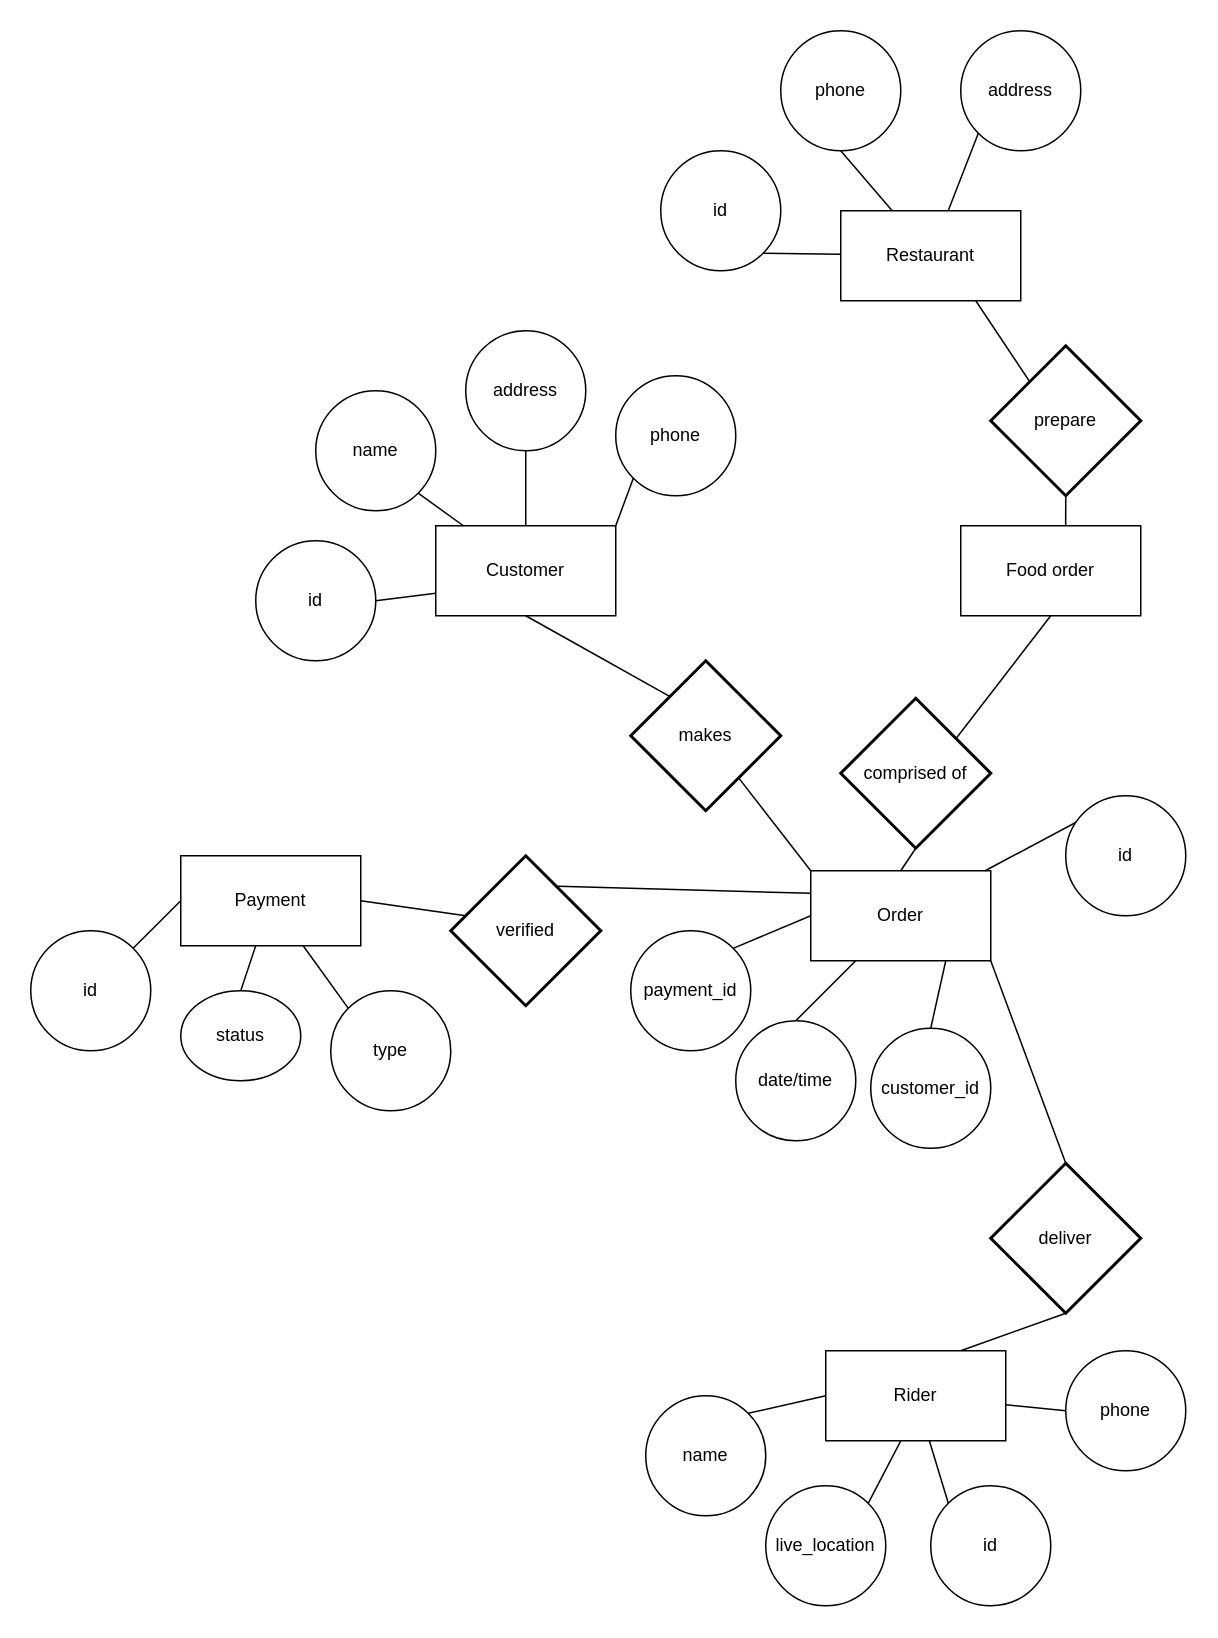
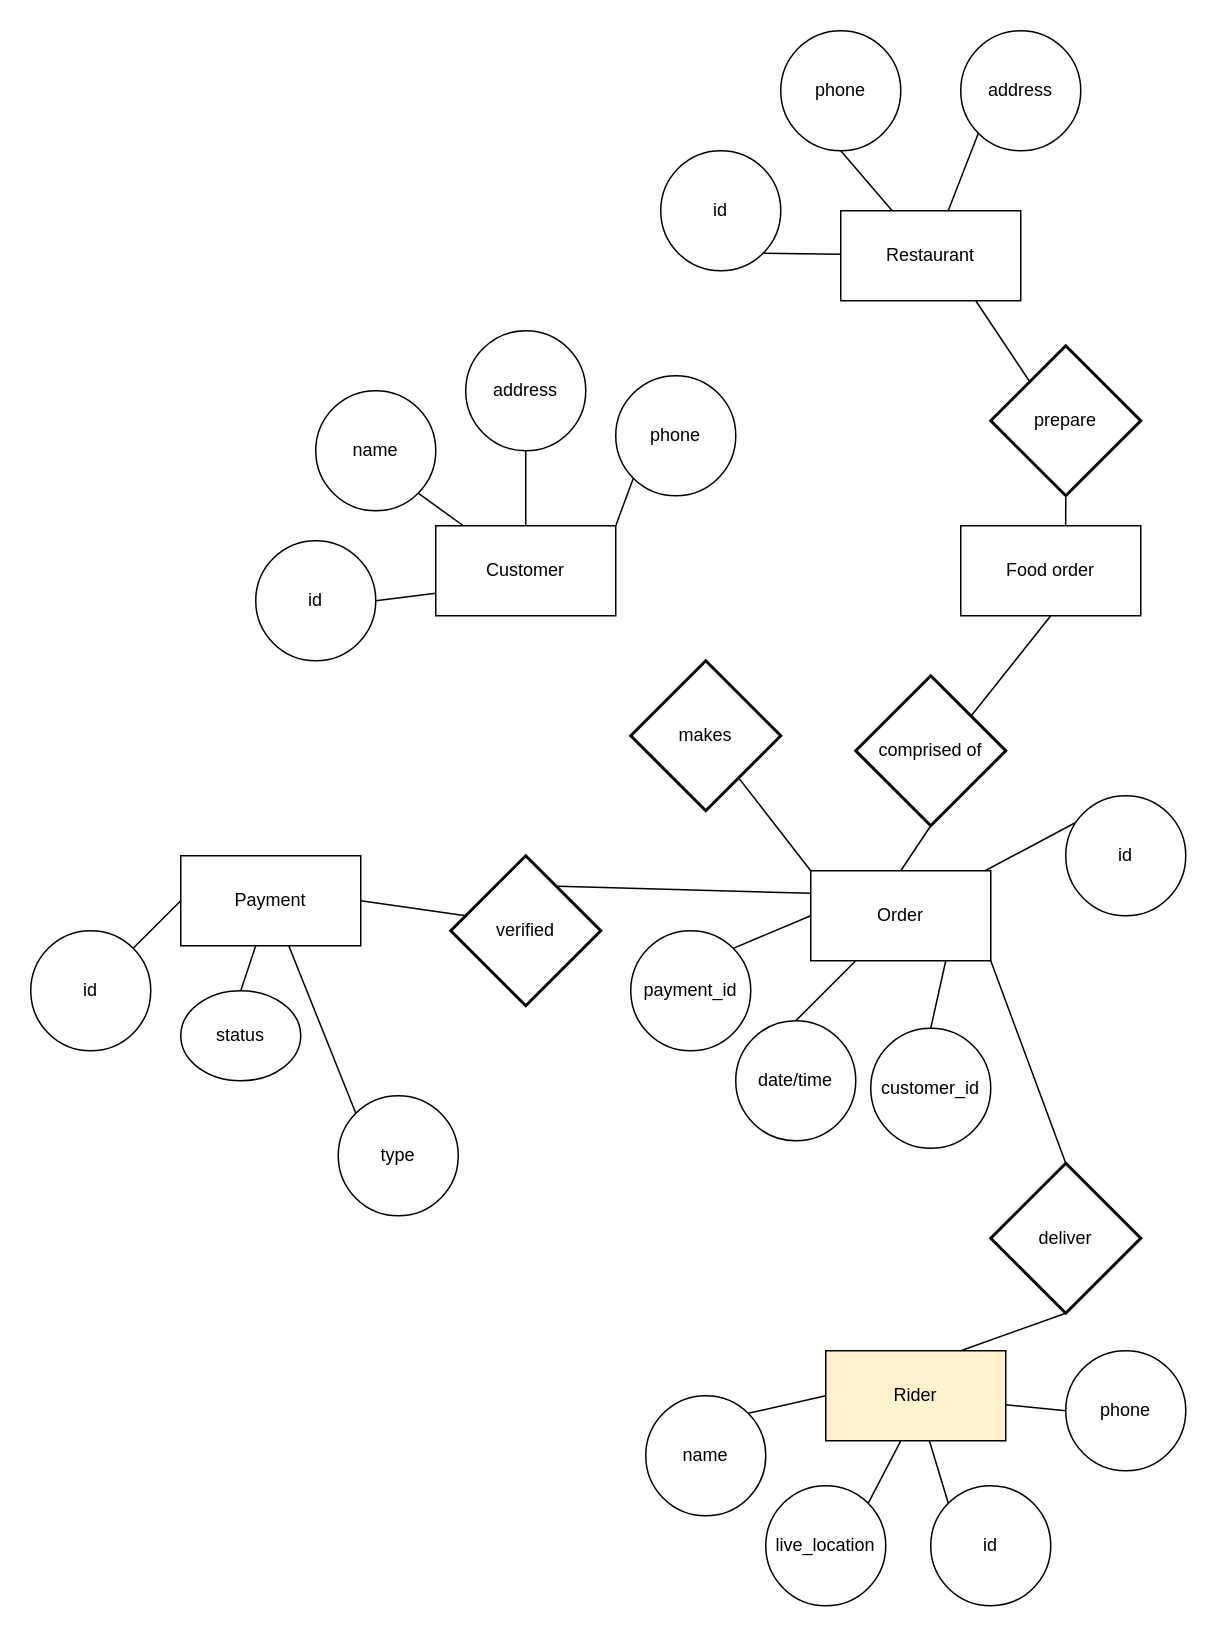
  <mxCell id="0" />
  <mxCell id="1" parent="0" />
- <mxCell id="2" style="edgeStyle=none;rounded=0;orthogonalLoop=1;jettySize=auto;html=1;exitX=0.5;exitY=1;exitDx=0;exitDy=0;entryX=0.28;entryY=0.249;entryDx=0;entryDy=0;entryPerimeter=0;endArrow=none;endFill=0;" edge="1" parent="1" source="3" target="47"><mxGeometry relative="1" as="geometry" /></mxCell>
  <mxCell id="3" value="Customer" style="whiteSpace=wrap;html=1;" vertex="1" parent="1"><mxGeometry x="290" y="350" width="120" height="60" as="geometry" /></mxCell>
  <mxCell id="4" style="edgeStyle=none;rounded=0;orthogonalLoop=1;jettySize=auto;html=1;exitX=0.75;exitY=1;exitDx=0;exitDy=0;entryX=0.3;entryY=0.3;entryDx=0;entryDy=0;entryPerimeter=0;endArrow=none;endFill=0;" edge="1" parent="1" source="5" target="58"><mxGeometry relative="1" as="geometry" /></mxCell>
  <mxCell id="5" value="Restaurant" style="whiteSpace=wrap;html=1;" vertex="1" parent="1"><mxGeometry x="560" y="140" width="120" height="60" as="geometry" /></mxCell>
  <mxCell id="6" style="edgeStyle=none;rounded=0;orthogonalLoop=1;jettySize=auto;html=1;exitX=0.5;exitY=1;exitDx=0;exitDy=0;entryX=0.765;entryY=0.273;entryDx=0;entryDy=0;entryPerimeter=0;endArrow=none;endFill=0;" edge="1" parent="1" source="7" target="56"><mxGeometry relative="1" as="geometry" /></mxCell>
  <mxCell id="7" value="Food order" style="whiteSpace=wrap;html=1;" vertex="1" parent="1"><mxGeometry x="640" y="350" width="120" height="60" as="geometry" /></mxCell>
  <mxCell id="8" style="edgeStyle=none;rounded=0;orthogonalLoop=1;jettySize=auto;html=1;exitX=0;exitY=0;exitDx=0;exitDy=0;entryX=0.714;entryY=0.774;entryDx=0;entryDy=0;entryPerimeter=0;endArrow=none;endFill=0;" edge="1" parent="1" source="10" target="47"><mxGeometry relative="1" as="geometry" /></mxCell>
  <mxCell id="9" style="edgeStyle=none;rounded=0;orthogonalLoop=1;jettySize=auto;html=1;exitX=0;exitY=0.25;exitDx=0;exitDy=0;entryX=0.6;entryY=0.2;entryDx=0;entryDy=0;entryPerimeter=0;endArrow=none;endFill=0;" edge="1" parent="1" source="10" target="52"><mxGeometry relative="1" as="geometry" /></mxCell>
  <mxCell id="10" value="Order" style="whiteSpace=wrap;html=1;" vertex="1" parent="1"><mxGeometry x="540" y="580" width="120" height="60" as="geometry" /></mxCell>
  <mxCell id="11" style="edgeStyle=none;rounded=0;orthogonalLoop=1;jettySize=auto;html=1;exitX=1;exitY=0.5;exitDx=0;exitDy=0;entryX=0.1;entryY=0.4;entryDx=0;entryDy=0;entryPerimeter=0;endArrow=none;endFill=0;" edge="1" parent="1" source="12" target="52"><mxGeometry relative="1" as="geometry" /></mxCell>
  <mxCell id="12" value="Payment" style="whiteSpace=wrap;html=1;" vertex="1" parent="1"><mxGeometry x="120" y="570" width="120" height="60" as="geometry" /></mxCell>
  <mxCell id="13" style="edgeStyle=none;rounded=0;orthogonalLoop=1;jettySize=auto;html=1;exitX=0.75;exitY=0;exitDx=0;exitDy=0;entryX=0.5;entryY=1;entryDx=0;entryDy=0;entryPerimeter=0;endArrow=none;endFill=0;" edge="1" parent="1" source="14" target="54"><mxGeometry relative="1" as="geometry" /></mxCell>
- <mxCell id="14" value="Rider" style="whiteSpace=wrap;html=1;" vertex="1" parent="1"><mxGeometry x="550" y="900" width="120" height="60" as="geometry" /></mxCell>
+ <mxCell id="14" value="Rider" style="whiteSpace=wrap;html=1;fillColor=#fff2cc;" vertex="1" parent="1"><mxGeometry x="550" y="900" width="120" height="60" as="geometry" /></mxCell>
  <mxCell id="15" style="edgeStyle=none;rounded=0;orthogonalLoop=1;jettySize=auto;html=1;exitX=1;exitY=0.5;exitDx=0;exitDy=0;entryX=0;entryY=0.75;entryDx=0;entryDy=0;endArrow=none;endFill=0;" edge="1" parent="1" source="16" target="3"><mxGeometry relative="1" as="geometry" /></mxCell>
  <mxCell id="16" value="id" style="ellipse;whiteSpace=wrap;html=1;" vertex="1" parent="1"><mxGeometry x="170" y="360" width="80" height="80" as="geometry" /></mxCell>
  <mxCell id="17" style="edgeStyle=none;rounded=0;orthogonalLoop=1;jettySize=auto;html=1;exitX=1;exitY=1;exitDx=0;exitDy=0;endArrow=none;endFill=0;" edge="1" parent="1" source="18" target="3"><mxGeometry relative="1" as="geometry" /></mxCell>
  <mxCell id="18" value="name" style="ellipse;whiteSpace=wrap;html=1;" vertex="1" parent="1"><mxGeometry x="210" y="260" width="80" height="80" as="geometry" /></mxCell>
  <mxCell id="19" style="edgeStyle=none;rounded=0;orthogonalLoop=1;jettySize=auto;html=1;exitX=0.5;exitY=1;exitDx=0;exitDy=0;endArrow=none;endFill=0;" edge="1" parent="1" source="20" target="3"><mxGeometry relative="1" as="geometry" /></mxCell>
  <mxCell id="20" value="address" style="ellipse;whiteSpace=wrap;html=1;" vertex="1" parent="1"><mxGeometry y="220" width="80" height="80" as="geometry" x="310" /></mxCell>
  <mxCell id="21" style="rounded=0;orthogonalLoop=1;jettySize=auto;html=1;exitX=0;exitY=1;exitDx=0;exitDy=0;entryX=1;entryY=0;entryDx=0;entryDy=0;endArrow=none;endFill=0;" edge="1" parent="1" source="22" target="3"><mxGeometry relative="1" as="geometry" /></mxCell>
  <mxCell id="22" value="phone" style="ellipse;whiteSpace=wrap;html=1;" vertex="1" parent="1"><mxGeometry x="410" width="80" height="80" as="geometry" y="250" /></mxCell>
  <mxCell id="23" style="edgeStyle=none;rounded=0;orthogonalLoop=1;jettySize=auto;html=1;exitX=0.5;exitY=1;exitDx=0;exitDy=0;endArrow=none;endFill=0;" edge="1" parent="1" source="24" target="5"><mxGeometry relative="1" as="geometry" /></mxCell>
  <mxCell id="24" value="phone" style="ellipse;whiteSpace=wrap;html=1;" vertex="1" parent="1"><mxGeometry x="520" y="20" width="80" height="80" as="geometry" /></mxCell>
  <mxCell id="25" style="edgeStyle=none;rounded=0;orthogonalLoop=1;jettySize=auto;html=1;exitX=0;exitY=1;exitDx=0;exitDy=0;endArrow=none;endFill=0;" edge="1" parent="1" source="26" target="5"><mxGeometry relative="1" as="geometry" /></mxCell>
  <mxCell id="26" value="address" style="ellipse;whiteSpace=wrap;html=1;" vertex="1" parent="1"><mxGeometry x="640" y="20" width="80" height="80" as="geometry" /></mxCell>
  <mxCell id="27" style="edgeStyle=none;rounded=0;orthogonalLoop=1;jettySize=auto;html=1;exitX=1;exitY=0;exitDx=0;exitDy=0;entryX=0;entryY=0.5;entryDx=0;entryDy=0;endArrow=none;endFill=0;" edge="1" parent="1" source="28" target="14"><mxGeometry relative="1" as="geometry" /></mxCell>
  <mxCell id="28" value="name" style="ellipse;whiteSpace=wrap;html=1;" vertex="1" parent="1"><mxGeometry x="430" y="930" width="80" height="80" as="geometry" /></mxCell>
  <mxCell id="29" style="edgeStyle=none;rounded=0;orthogonalLoop=1;jettySize=auto;html=1;exitX=0;exitY=0.5;exitDx=0;exitDy=0;endArrow=none;endFill=0;" edge="1" parent="1" source="30" target="14"><mxGeometry relative="1" as="geometry" /></mxCell>
  <mxCell id="30" value="phone" style="ellipse;whiteSpace=wrap;html=1;" vertex="1" parent="1"><mxGeometry x="710" y="900" width="80" height="80" as="geometry" /></mxCell>
  <mxCell id="31" style="edgeStyle=none;rounded=0;orthogonalLoop=1;jettySize=auto;html=1;exitX=1;exitY=0;exitDx=0;exitDy=0;entryX=0.416;entryY=1.005;entryDx=0;entryDy=0;entryPerimeter=0;endArrow=none;endFill=0;" edge="1" parent="1" source="32" target="14"><mxGeometry relative="1" as="geometry" /></mxCell>
  <mxCell id="32" value="live_location" style="ellipse;whiteSpace=wrap;html=1;" vertex="1" parent="1"><mxGeometry x="510" y="990" width="80" height="80" as="geometry" /></mxCell>
  <mxCell id="33" style="edgeStyle=none;rounded=0;orthogonalLoop=1;jettySize=auto;html=1;exitX=1;exitY=0;exitDx=0;exitDy=0;entryX=0;entryY=0.5;entryDx=0;entryDy=0;endArrow=none;endFill=0;" edge="1" parent="1" source="34" target="12"><mxGeometry relative="1" as="geometry" /></mxCell>
  <mxCell id="34" value="id" style="ellipse;whiteSpace=wrap;html=1;" vertex="1" parent="1"><mxGeometry x="20" y="620" width="80" height="80" as="geometry" /></mxCell>
  <mxCell id="35" style="edgeStyle=none;rounded=0;orthogonalLoop=1;jettySize=auto;html=1;exitX=0;exitY=0;exitDx=0;exitDy=0;endArrow=none;endFill=0;" edge="1" parent="1" source="36" target="14"><mxGeometry relative="1" as="geometry" /></mxCell>
  <mxCell id="36" value="id" style="ellipse;whiteSpace=wrap;html=1;" vertex="1" parent="1"><mxGeometry x="620" y="990" width="80" height="80" as="geometry" /></mxCell>
  <mxCell id="37" style="edgeStyle=none;rounded=0;orthogonalLoop=1;jettySize=auto;html=1;exitX=1;exitY=1;exitDx=0;exitDy=0;endArrow=none;endFill=0;" edge="1" parent="1" source="38" target="5"><mxGeometry relative="1" as="geometry" /></mxCell>
  <mxCell id="38" value="id" style="ellipse;whiteSpace=wrap;html=1;" vertex="1" parent="1"><mxGeometry x="440" y="100" width="80" height="80" as="geometry" /></mxCell>
  <mxCell id="39" style="edgeStyle=none;rounded=0;orthogonalLoop=1;jettySize=auto;html=1;exitX=0.5;exitY=0;exitDx=0;exitDy=0;endArrow=none;endFill=0;" edge="1" parent="1" source="40" target="12"><mxGeometry relative="1" as="geometry" /></mxCell>
  <mxCell id="40" value="status" style="ellipse;whiteSpace=wrap;html=1;" vertex="1" parent="1"><mxGeometry x="120" y="660" width="80" height="60" as="geometry" /></mxCell>
  <mxCell id="41" style="edgeStyle=none;rounded=0;orthogonalLoop=1;jettySize=auto;html=1;exitX=0.5;exitY=0;exitDx=0;exitDy=0;endArrow=none;endFill=0;" edge="1" parent="1" source="42" target="10"><mxGeometry relative="1" as="geometry" /></mxCell>
  <mxCell id="42" value="id" style="ellipse;whiteSpace=wrap;html=1;" vertex="1" parent="1"><mxGeometry x="710" y="530" width="80" height="80" as="geometry" /></mxCell>
  <mxCell id="43" style="edgeStyle=none;rounded=0;orthogonalLoop=1;jettySize=auto;html=1;exitX=0.5;exitY=0;exitDx=0;exitDy=0;entryX=0.75;entryY=1;entryDx=0;entryDy=0;endArrow=none;endFill=0;" edge="1" parent="1" source="44" target="10"><mxGeometry relative="1" as="geometry" /></mxCell>
  <mxCell id="44" value="customer_id" style="ellipse;whiteSpace=wrap;html=1;" vertex="1" parent="1"><mxGeometry x="580" y="685" width="80" height="80" as="geometry" /></mxCell>
  <mxCell id="45" style="edgeStyle=none;rounded=0;orthogonalLoop=1;jettySize=auto;html=1;exitX=0.5;exitY=0;exitDx=0;exitDy=0;endArrow=none;endFill=0;" edge="1" parent="1" source="46" target="10"><mxGeometry relative="1" as="geometry" /></mxCell>
  <mxCell id="46" value="date/time" style="ellipse;whiteSpace=wrap;html=1;" vertex="1" parent="1"><mxGeometry x="490" y="680" width="80" height="80" as="geometry" /></mxCell>
  <mxCell id="47" value="makes" style="strokeWidth=2;html=1;shape=mxgraph.flowchart.decision;whiteSpace=wrap;" vertex="1" parent="1"><mxGeometry x="420" y="440" width="100" height="100" as="geometry" /></mxCell>
  <mxCell id="48" style="edgeStyle=none;rounded=0;orthogonalLoop=1;jettySize=auto;html=1;exitX=1;exitY=0;exitDx=0;exitDy=0;entryX=0;entryY=0.5;entryDx=0;entryDy=0;endArrow=none;endFill=0;" edge="1" parent="1" source="49" target="10"><mxGeometry relative="1" as="geometry" /></mxCell>
  <mxCell id="49" value="payment_id" style="ellipse;whiteSpace=wrap;html=1;" vertex="1" parent="1"><mxGeometry x="420" y="620" width="80" height="80" as="geometry" /></mxCell>
  <mxCell id="50" style="edgeStyle=none;rounded=0;orthogonalLoop=1;jettySize=auto;html=1;exitX=0;exitY=0;exitDx=0;exitDy=0;endArrow=none;endFill=0;" edge="1" parent="1" source="51" target="12"><mxGeometry relative="1" as="geometry" /></mxCell>
- <mxCell id="51" value="type" style="ellipse;whiteSpace=wrap;html=1;" vertex="1" parent="1"><mxGeometry x="220" y="660" width="80" height="80" as="geometry" /></mxCell>
+ <mxCell id="51" value="type" style="ellipse;whiteSpace=wrap;html=1;" vertex="1" parent="1"><mxGeometry x="225" y="730" width="80" height="80" as="geometry" /></mxCell>
  <mxCell id="52" value="verified" style="strokeWidth=2;html=1;shape=mxgraph.flowchart.decision;whiteSpace=wrap;" vertex="1" parent="1"><mxGeometry x="300" y="570" width="100" height="100" as="geometry" /></mxCell>
  <mxCell id="53" style="edgeStyle=none;rounded=0;orthogonalLoop=1;jettySize=auto;html=1;exitX=0.5;exitY=0;exitDx=0;exitDy=0;exitPerimeter=0;entryX=1;entryY=1;entryDx=0;entryDy=0;endArrow=none;endFill=0;" edge="1" parent="1" source="54" target="10"><mxGeometry relative="1" as="geometry" /></mxCell>
  <mxCell id="54" value="deliver" style="strokeWidth=2;html=1;shape=mxgraph.flowchart.decision;whiteSpace=wrap;" vertex="1" parent="1"><mxGeometry x="660" y="775" width="100" height="100" as="geometry" /></mxCell>
  <mxCell id="55" style="edgeStyle=none;rounded=0;orthogonalLoop=1;jettySize=auto;html=1;exitX=0.5;exitY=1;exitDx=0;exitDy=0;exitPerimeter=0;entryX=0.5;entryY=0;entryDx=0;entryDy=0;endArrow=none;endFill=0;" edge="1" parent="1" source="56" target="10"><mxGeometry relative="1" as="geometry" /></mxCell>
- <mxCell id="56" value="comprised of" style="strokeWidth=2;html=1;shape=mxgraph.flowchart.decision;whiteSpace=wrap;" vertex="1" parent="1"><mxGeometry x="560" y="465" width="100" height="100" as="geometry" /></mxCell>
+ <mxCell id="56" value="comprised of" style="strokeWidth=2;html=1;shape=mxgraph.flowchart.decision;whiteSpace=wrap;" vertex="1" parent="1"><mxGeometry x="570" y="450" width="100" height="100" as="geometry" /></mxCell>
  <mxCell id="57" style="edgeStyle=none;rounded=0;orthogonalLoop=1;jettySize=auto;html=1;exitX=0.5;exitY=1;exitDx=0;exitDy=0;exitPerimeter=0;entryX=0.583;entryY=0;entryDx=0;entryDy=0;entryPerimeter=0;endArrow=none;endFill=0;" edge="1" parent="1" source="58" target="7"><mxGeometry relative="1" as="geometry" /></mxCell>
  <mxCell id="58" value="prepare" style="strokeWidth=2;html=1;shape=mxgraph.flowchart.decision;whiteSpace=wrap;" vertex="1" parent="1"><mxGeometry x="660" y="230" width="100" height="100" as="geometry" /></mxCell>
